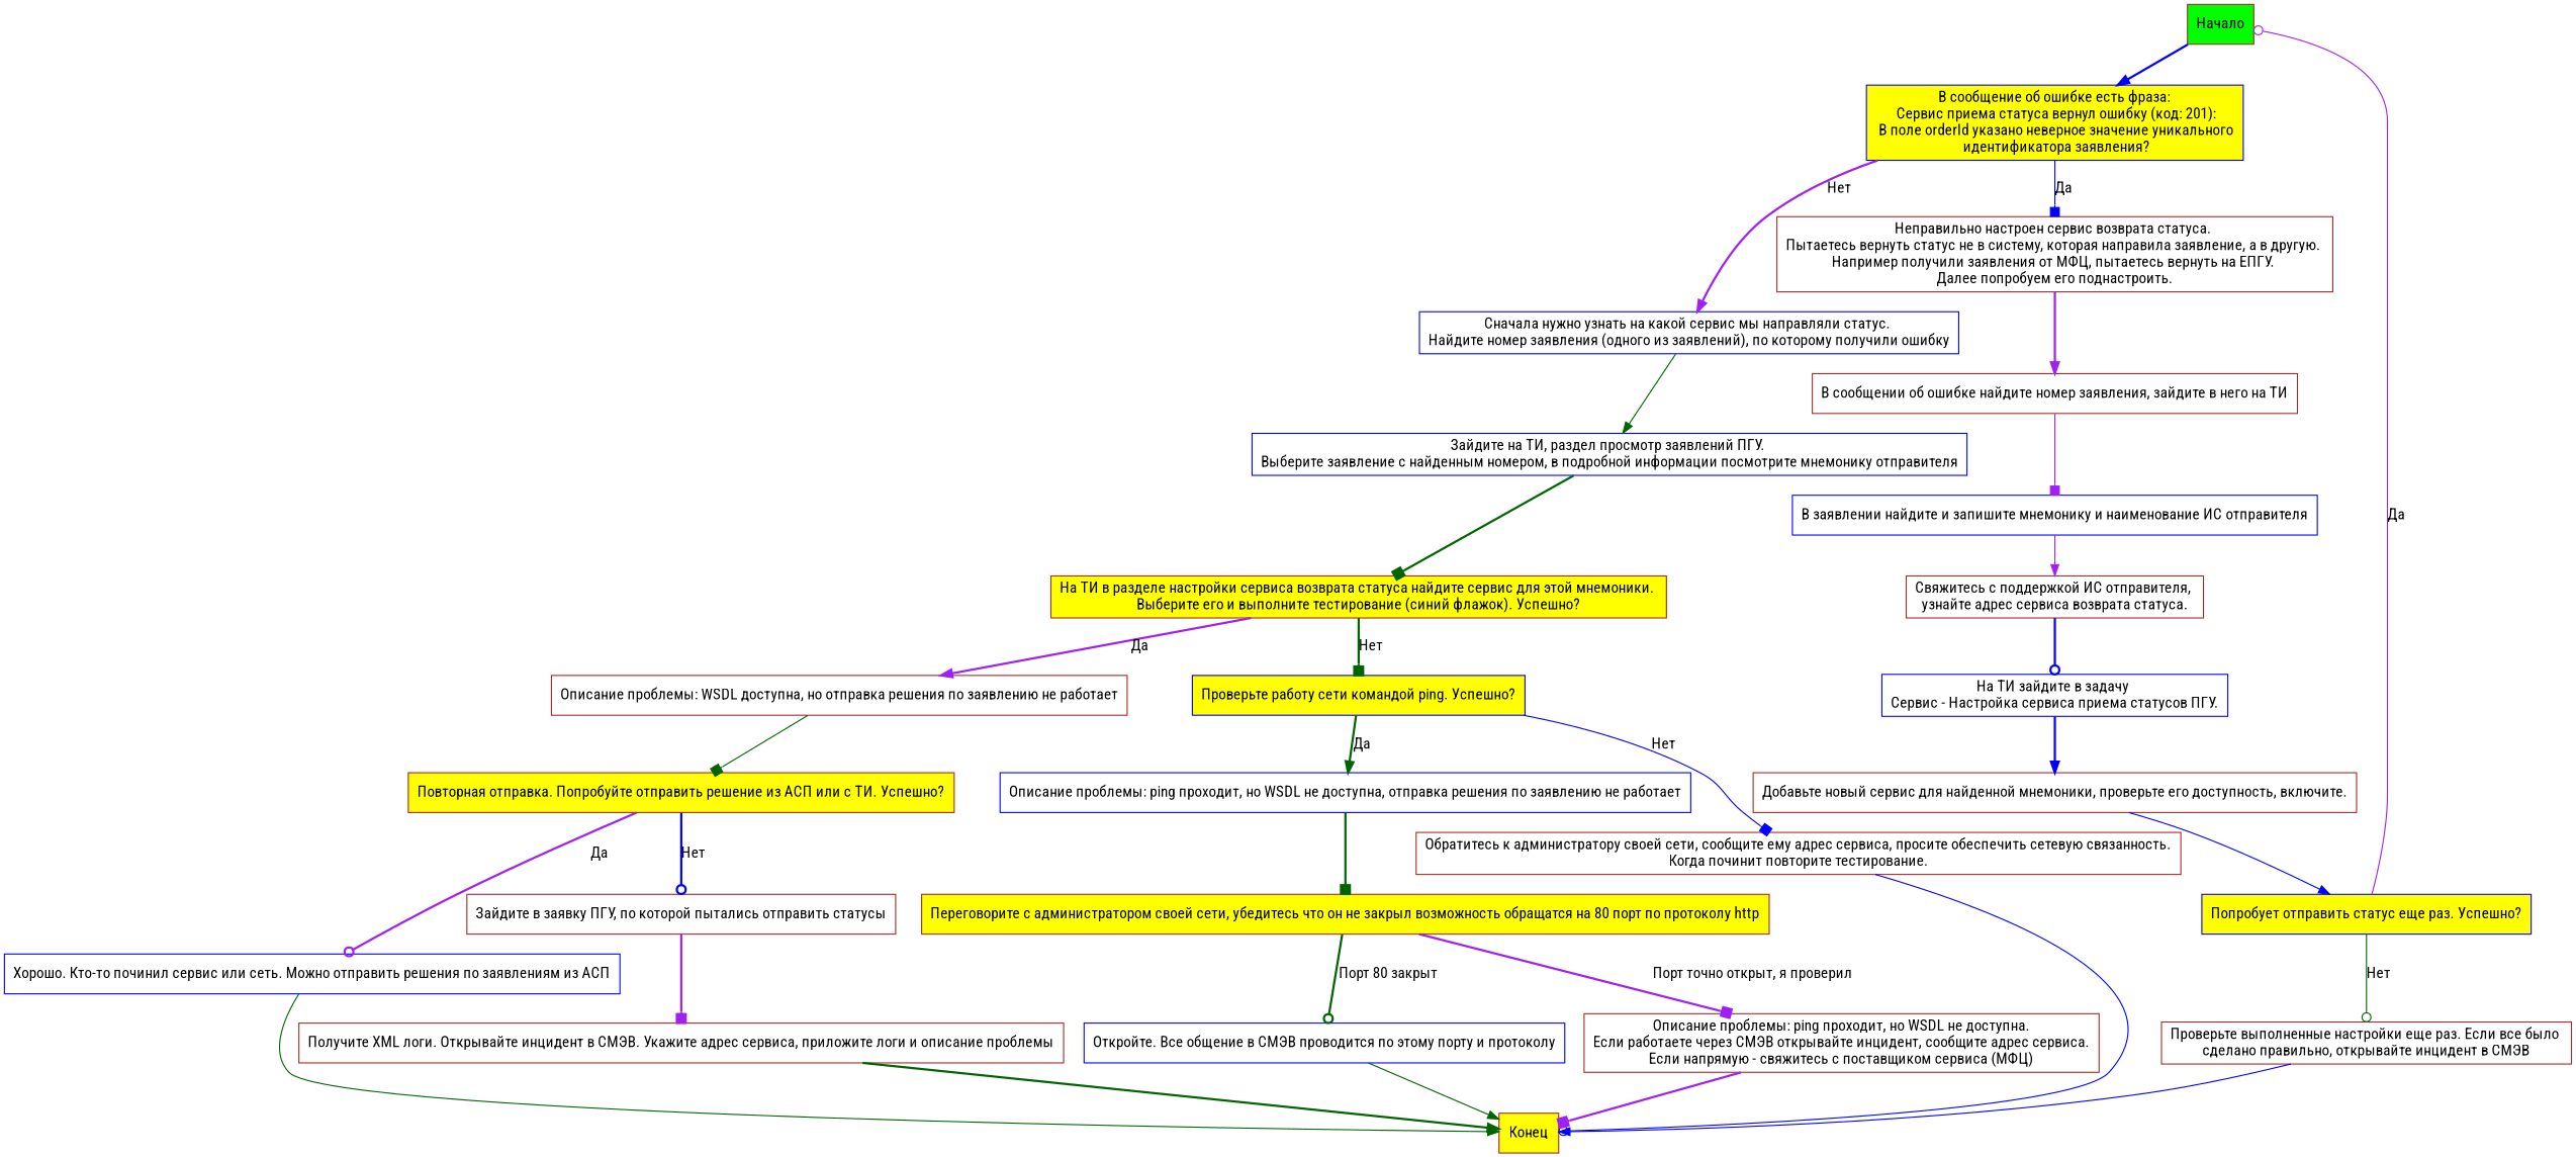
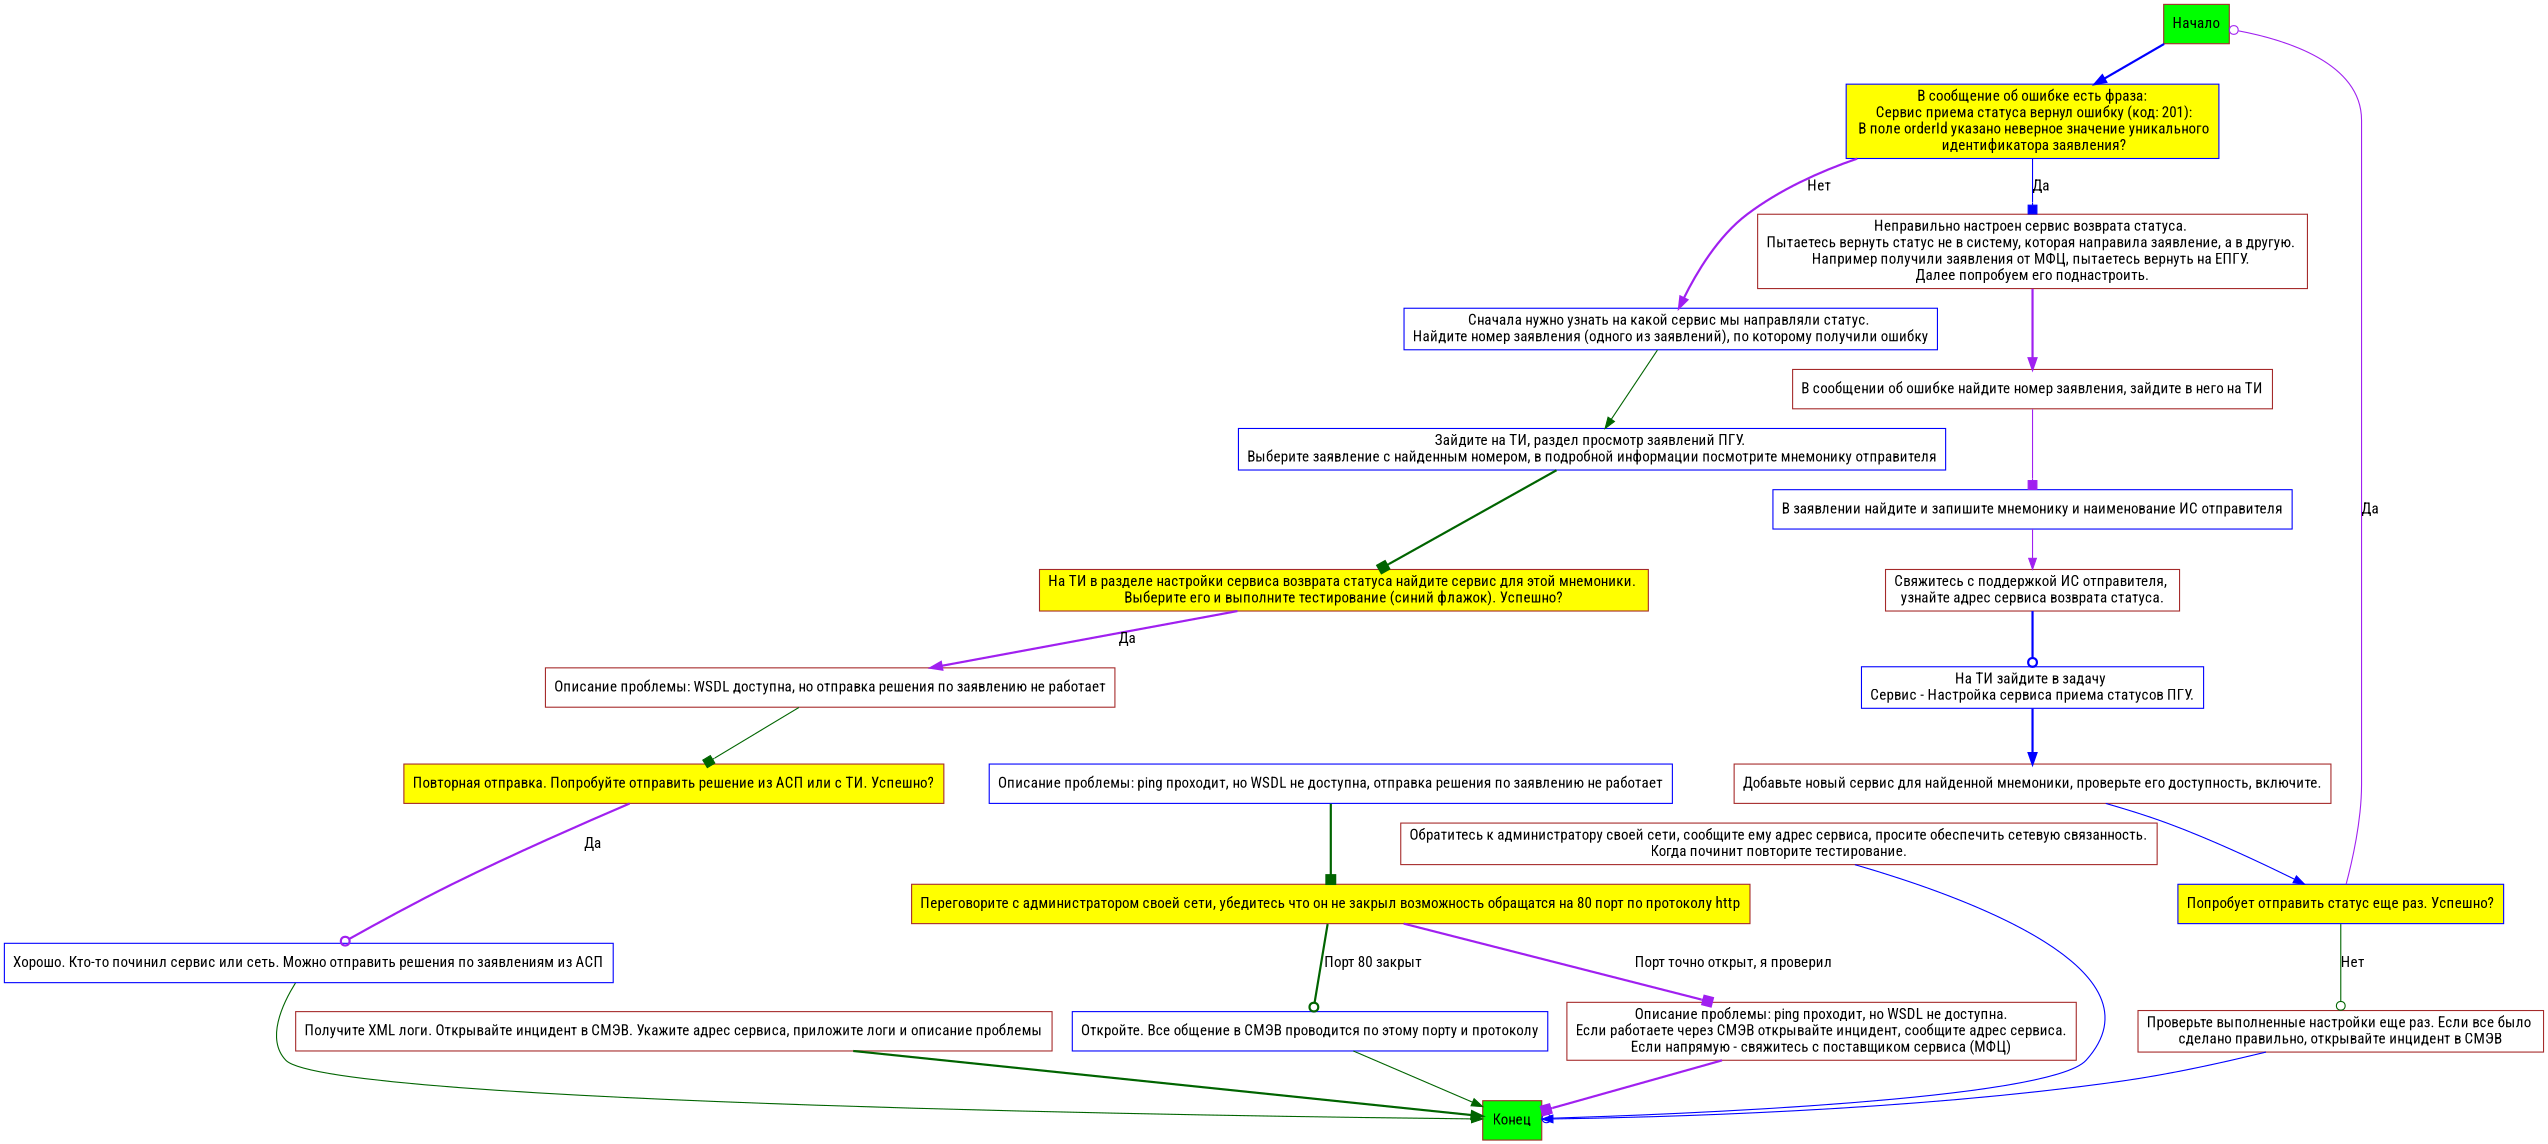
  digraph {
    fontname="Roboto Condensed"
    node [color=brown fontname="Roboto Condensed" shape=rectangle]
    edge [arrowhead=normal color=darkgreen fontname="Roboto Condensed" style=bold]
    n1 [fillcolor=green label="Начало" style=filled]
    n2 [color=blue fillcolor=yellow label="В сообщение об ошибке есть фраза:\n Сервис приема статуса вернул ошибку (код: 201):\n В поле orderId указано неверное значение уникального\n идентификатора заявления?" style=filled]
    n3 [color=blue label="Сначала нужно узнать на какой сервис мы направляли статус. \nНайдите номер заявления (одного из заявлений), по которому получили ошибку"]
    n4 [label="Неправильно настроен сервис возврата статуса. \nПытаетесь вернуть статус не в систему, которая направила заявление, а в другую. \nНапример получили заявления от МФЦ, пытаетесь вернуть на ЕПГУ. \nДалее попробуем его поднастроить."]
-   n5 [fillcolor=yellow label="Конец" style=filled]
+   n5 [fillcolor=green label="Конец" style=filled]
    n6 [color=blue label="Зайдите на ТИ, раздел просмотр заявлений ПГУ. \nВыберите заявление с найденным номером, в подробной информации посмотрите мнемонику отправителя"]
    n7 [label="В сообщении об ошибке найдите номер заявления, зайдите в него на ТИ"]
    n8 [fillcolor=yellow label="На ТИ в разделе настройки сервиса возврата статуса найдите сервис для этой мнемоники. \nВыберите его и выполните тестирование (синий флажок). Успешно?" style=filled]
    n9 [label="Описание проблемы: WSDL доступна, но отправка решения по заявлению не работает"]
-   n10 [color=blue fillcolor=yellow label="Проверьте работу сети командой ping. Успешно?" style=filled]
    n11 [fillcolor=yellow label="Повторная отправка. Попробуйте отправить решение из АСП или с ТИ. Успешно?" style=filled]
    n12 [color=blue label="Описание проблемы: ping проходит, но WSDL не доступна, отправка решения по заявлению не работает"]
    n13 [label="Обратитесь к администратору своей сети, сообщите ему адрес сервиса, просите обеспечить сетевую связанность.\nКогда починит повторите тестирование."]
    n14 [color=blue label="Хорошо. Кто-то починил сервис или сеть. Можно отправить решения по заявлениям из АСП"]
-   n15 [label="Зайдите в заявку ПГУ, по которой пытались отправить статусы"]
    n16 [fillcolor=yellow label="Переговорите с администратором своей сети, убедитесь что он не закрыл возможность обращатся на 80 порт по протоколу http" style=filled]
    n17 [color=blue label="Откройте. Все общение в СМЭВ проводится по этому порту и протоколу"]
    n18 [label="Описание проблемы: ping проходит, но WSDL не доступна.\nЕсли работаете через СМЭВ открывайте инцидент, сообщите адрес сервиса.\nЕсли напрямую - свяжитесь с поставщиком сервиса (МФЦ)"]
    n19 [label="Получите XML логи. Открывайте инцидент в СМЭВ. Укажите адрес сервиса, приложите логи и описание проблемы"]
    n20 [color=blue label="В заявлении найдите и запишите мнемонику и наименование ИС отправителя"]
    n21 [label="Свяжитесь с поддержкой ИС отправителя, \nузнайте адрес сервиса возврата статуса."]
    n22 [color=blue label="На ТИ зайдите в задачу \nСервис - Настройка сервиса приема статусов ПГУ."]
    n23 [label="Добавьте новый сервис для найденной мнемоники, проверьте его доступность, включите."]
    n24 [color=blue fillcolor=yellow label="Попробует отправить статус еще раз. Успешно?" style=filled]
    n25 [label="Проверьте выполненные настройки еще раз. Если все было \nсделано правильно, открывайте инцидент в СМЭВ"]
    n1 -> n2 [color=blue]
    n2 -> n3 [color=purple label="Нет"]
    n2 -> n4 [arrowhead=box color=blue label="Да" style=solid]
    n3 -> n6 [style=solid]
    n4 -> n7 [color=purple]
    n6 -> n8 [arrowhead=box]
    n7 -> n20 [arrowhead=box color=purple style=solid]
    n8 -> n9 [color=purple label="Да"]
-   n8 -> n10 [arrowhead=box label="Нет"]
    n9 -> n11 [arrowhead=box style=solid]
-   n10 -> n12 [label="Да"]
-   n10 -> n13 [arrowhead=box color=blue label="Нет" style=solid]
    n11 -> n14 [arrowhead=odot color=purple label="Да"]
-   n11 -> n15 [arrowhead=odot color=blue label="Нет"]
    n12 -> n16 [arrowhead=box]
    n13 -> n5 [arrowhead=odot color=blue style=solid]
    n14 -> n5 [style=solid]
-   n15 -> n19 [arrowhead=box color=purple]
    n16 -> n17 [arrowhead=odot label="Порт 80 закрыт"]
    n16 -> n18 [arrowhead=box color=purple label="Порт точно открыт, я проверил"]
    n17 -> n5 [style=solid]
    n18 -> n5 [arrowhead=box color=purple]
    n19 -> n5
    n20 -> n21 [color=purple style=solid]
    n21 -> n22 [arrowhead=odot color=blue]
    n22 -> n23 [color=blue]
    n23 -> n24 [color=blue style=solid]
    n24 -> n1 [arrowhead=odot color=purple label="Да" style=solid]
    n24 -> n25 [arrowhead=odot label="Нет" style=solid]
    n25 -> n5 [color=blue style=solid]
  }
